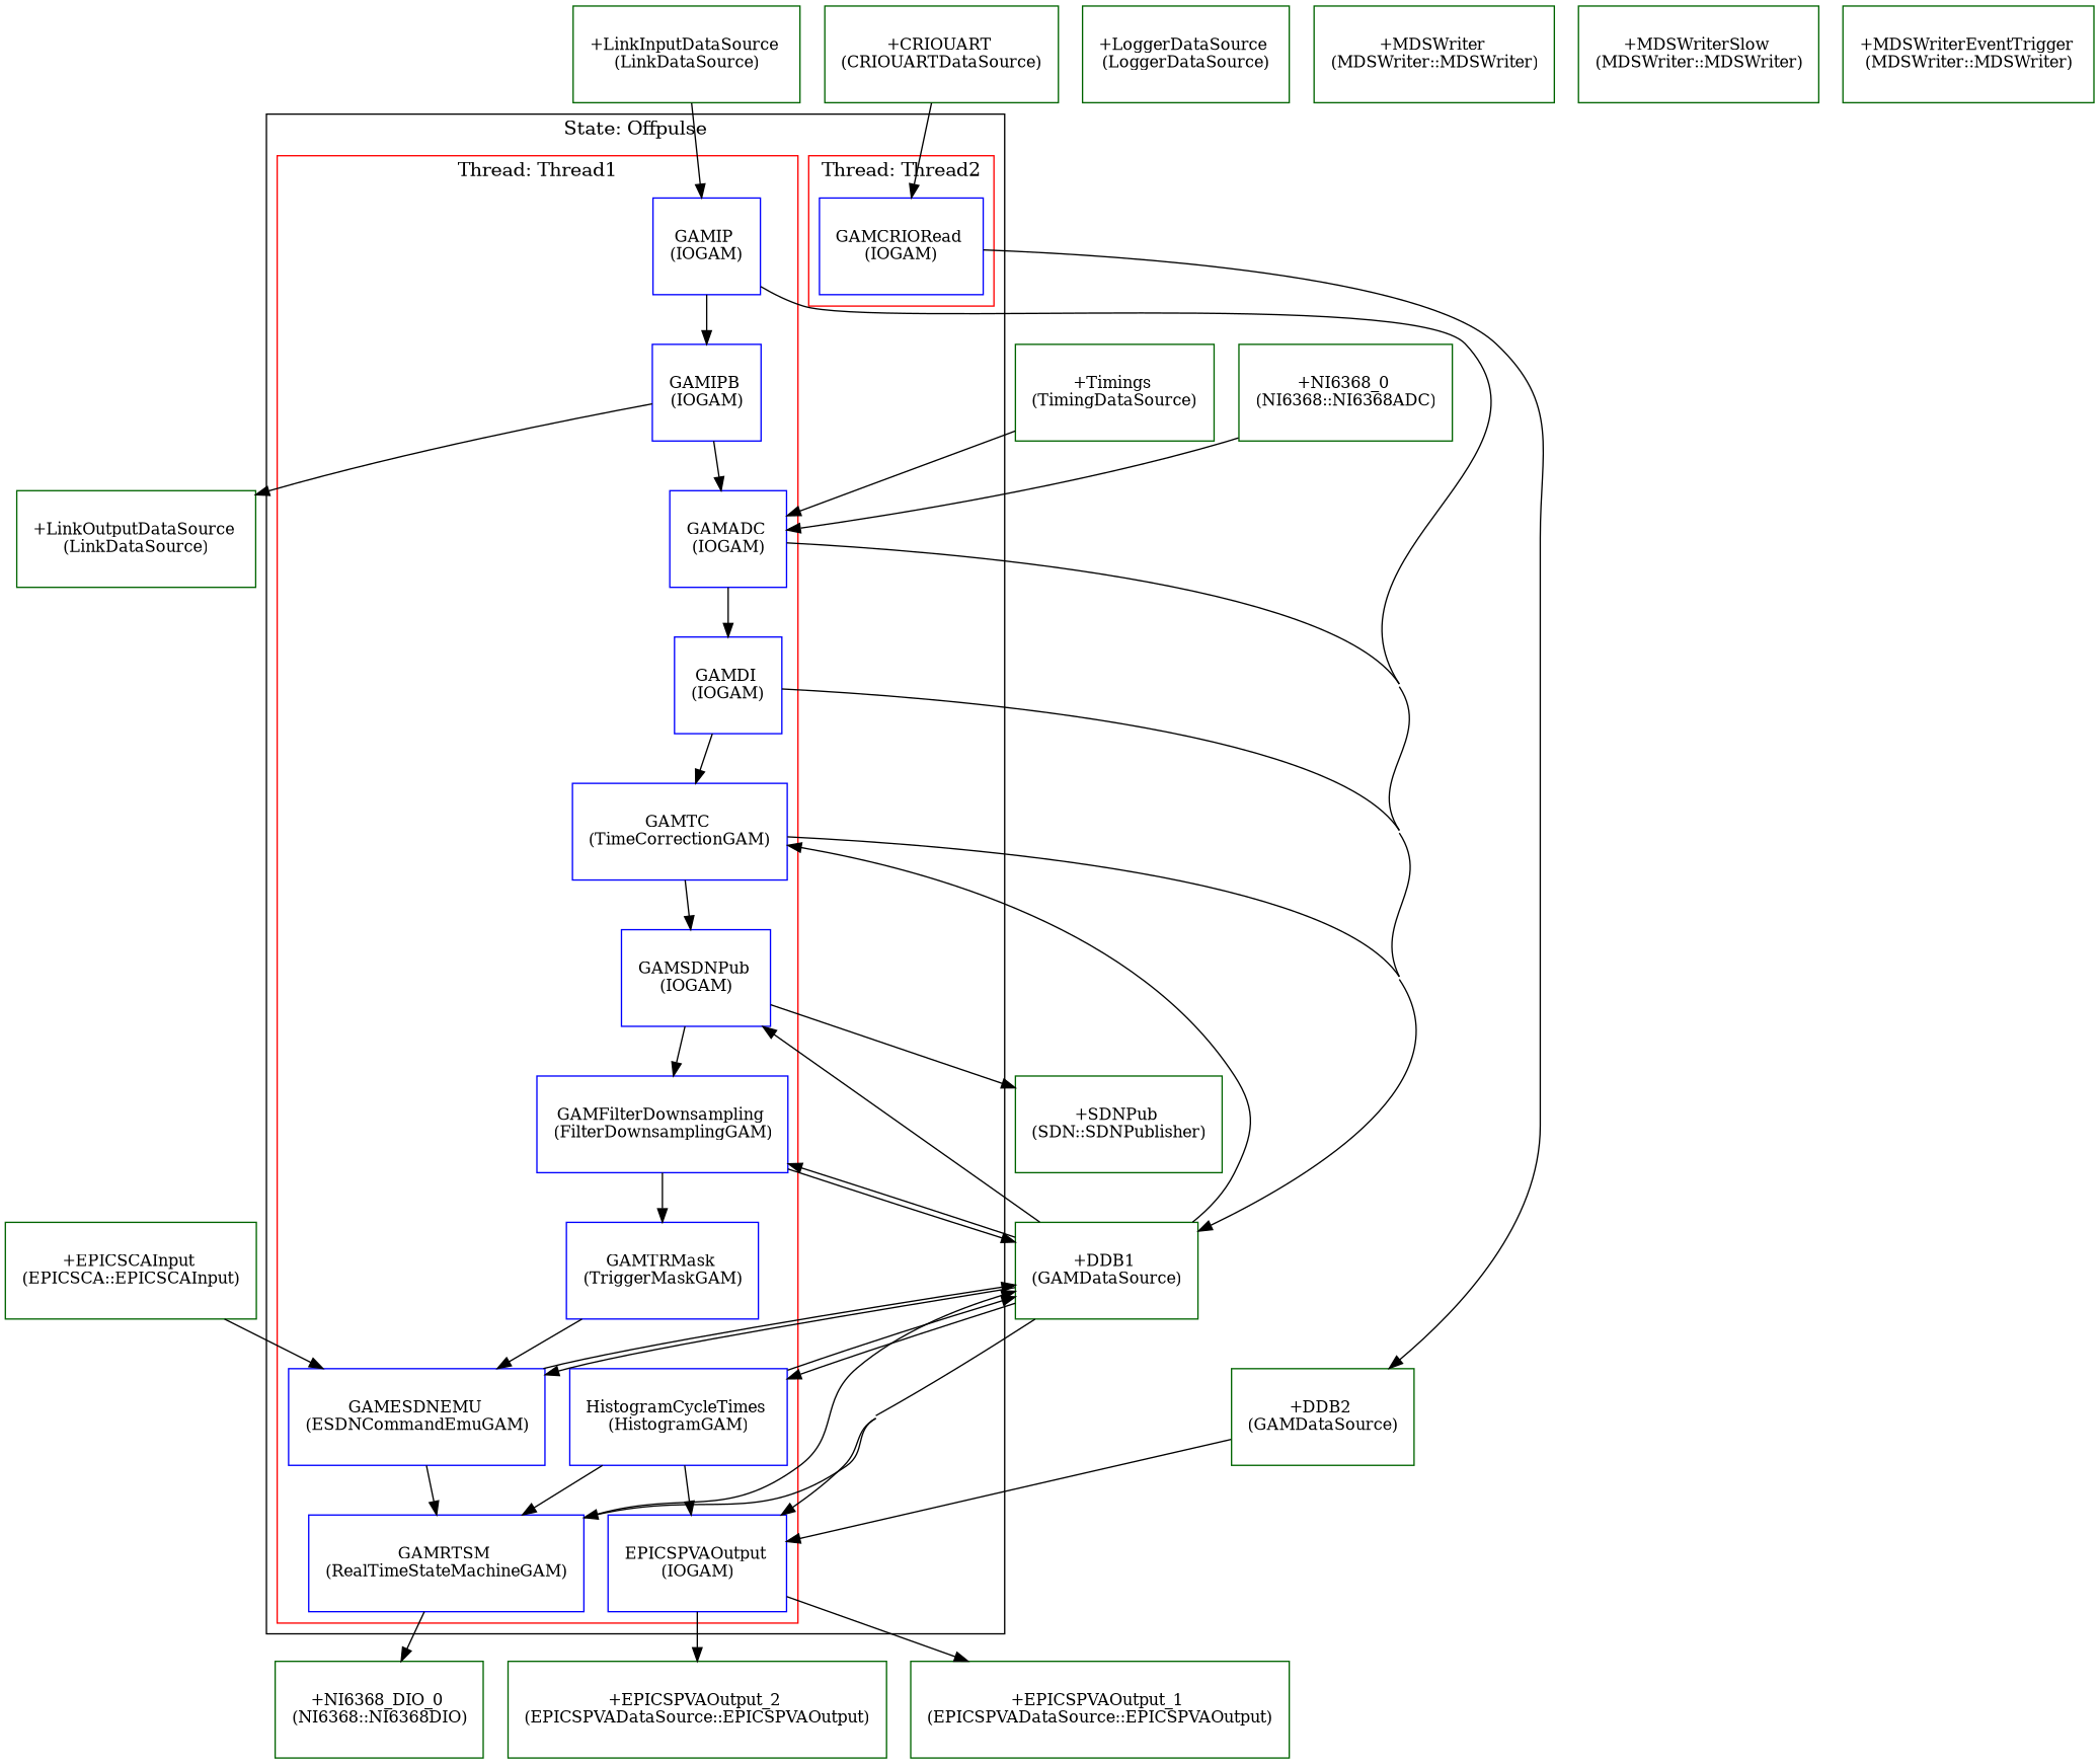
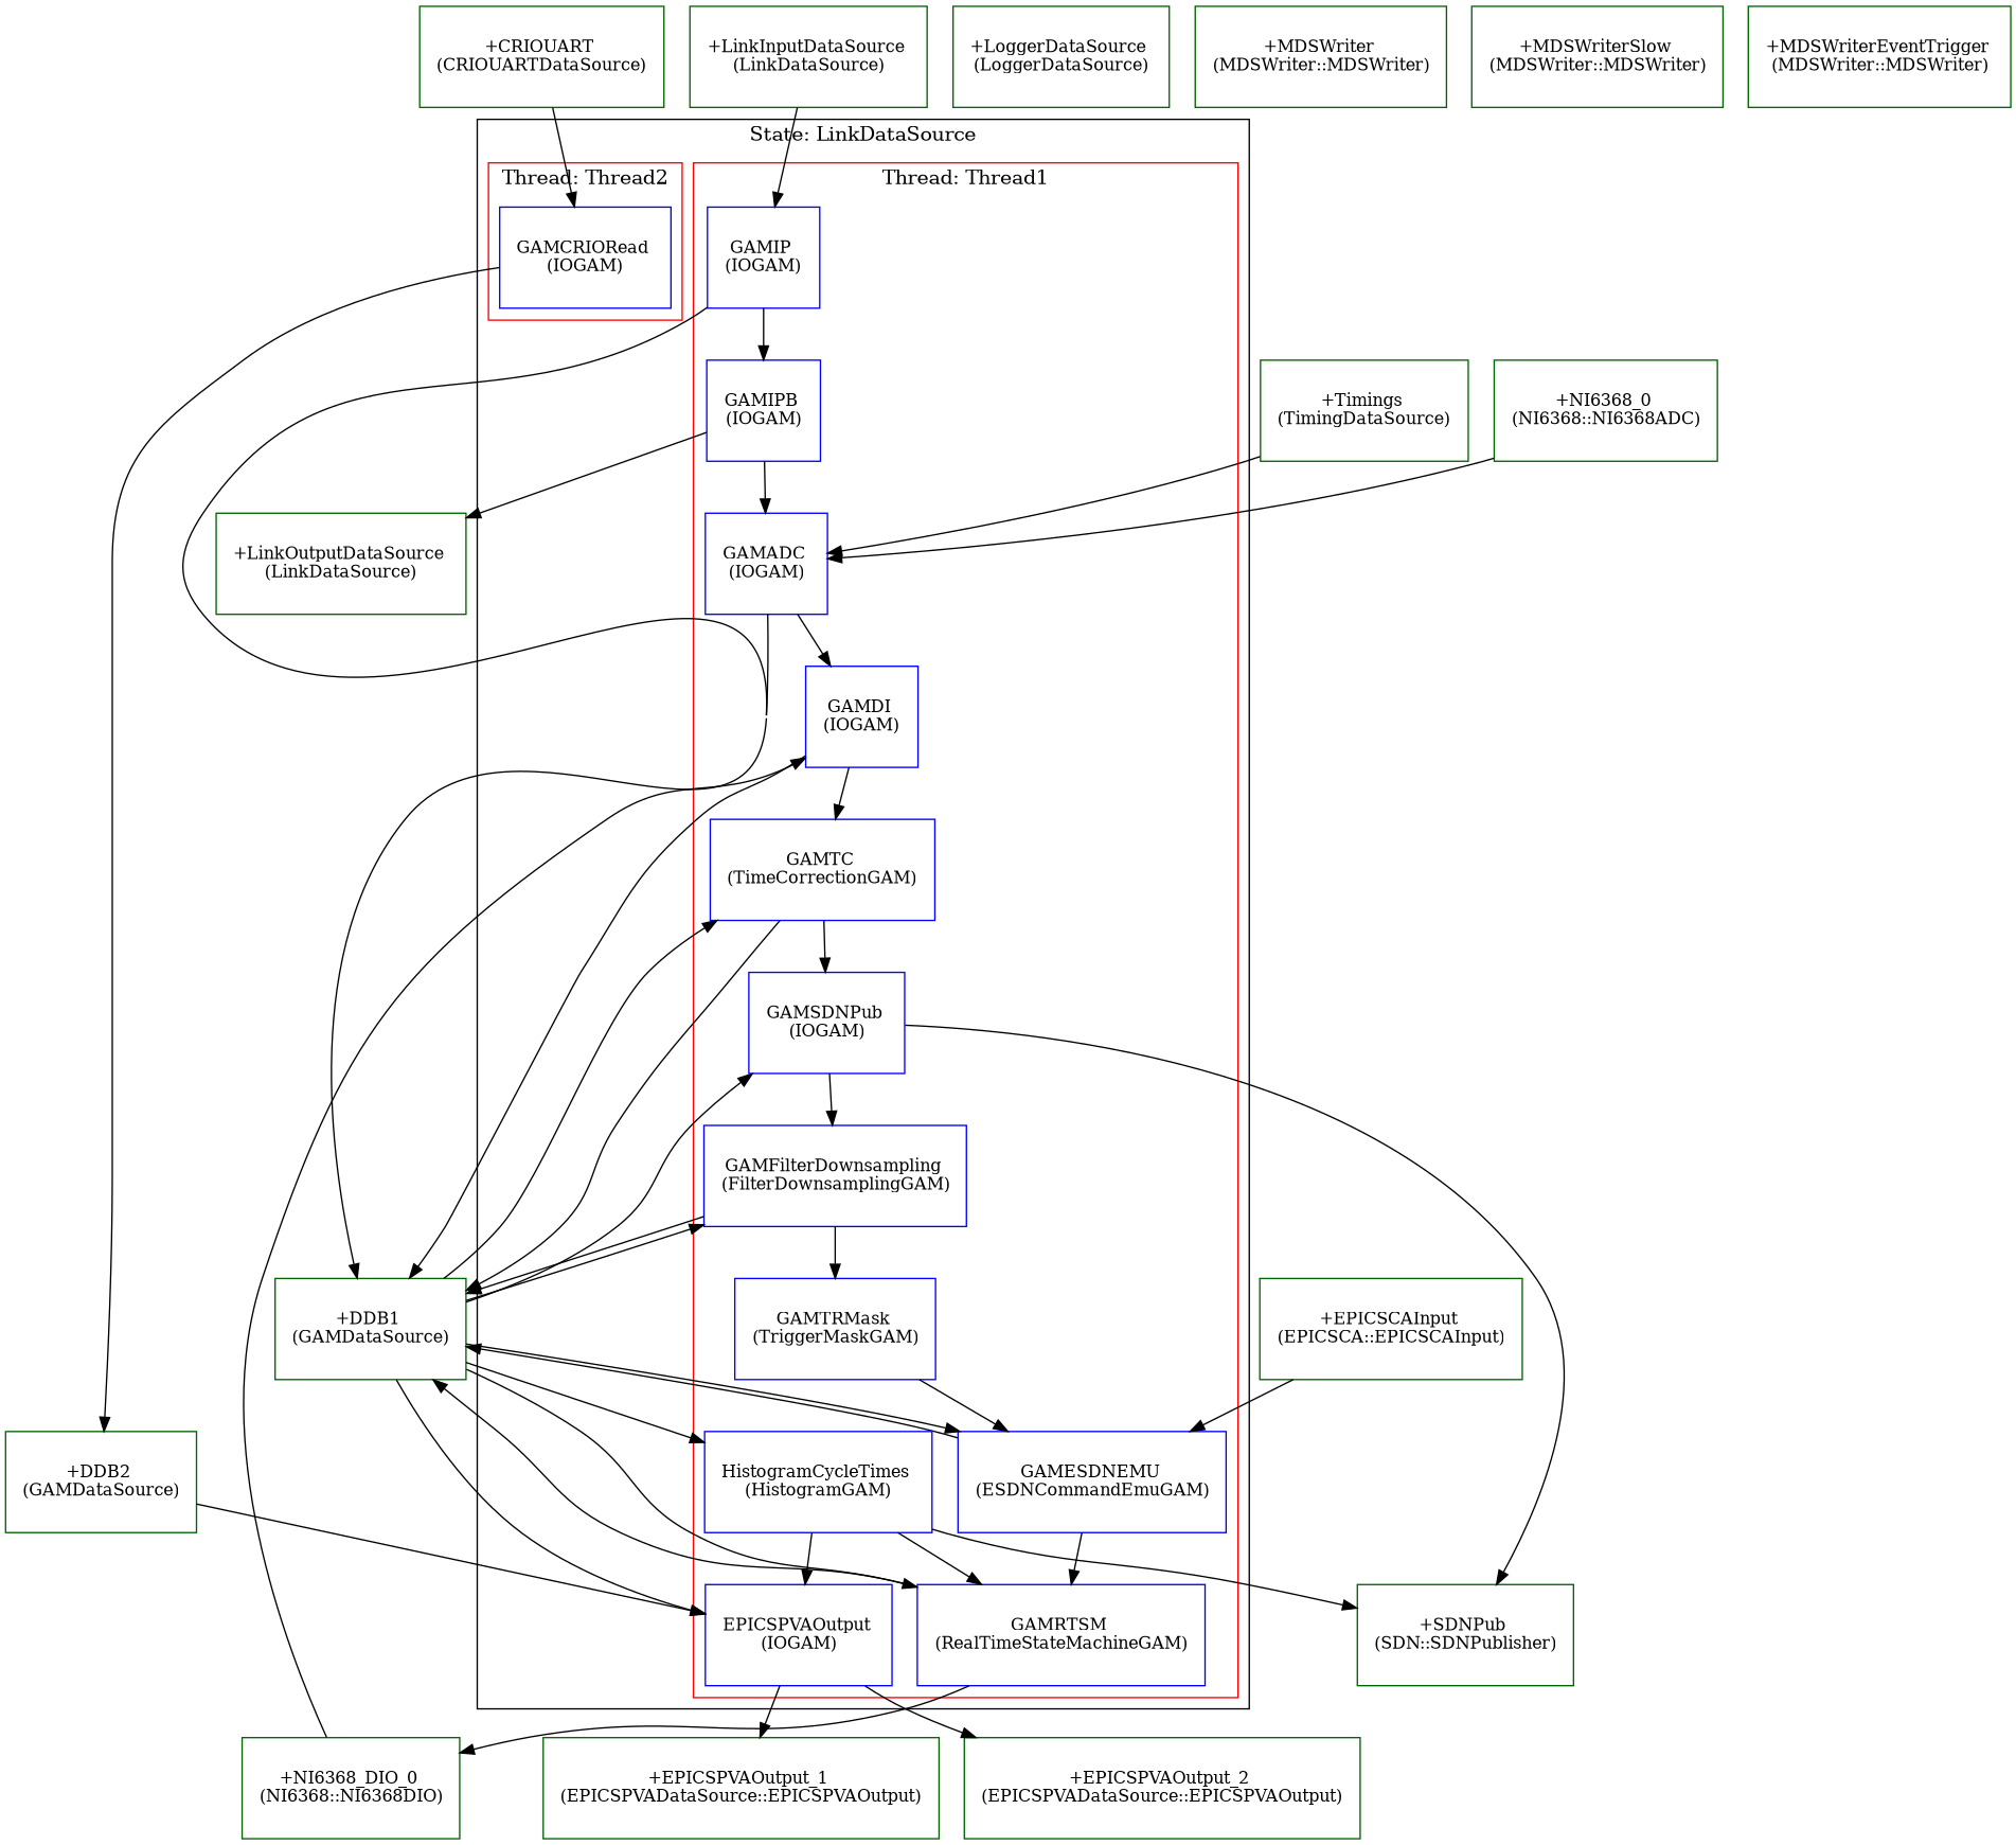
  digraph {
    concentrate=true
    rankdir=TB
    node [color=darkgreen fillcolor=white shape=record style=filled]
    n1 [color=blue label=<<TABLE border="0" cellborder="0"><TR><TD width="60" height="60"><font point-size="12">GAMIP <BR/>(IOGAM)</font></TD></TR></TABLE>>]
    n2 [color=blue label=<<TABLE border="0" cellborder="0"><TR><TD width="60" height="60"><font point-size="12">GAMIPB <BR/>(IOGAM)</font></TD></TR></TABLE>>]
    n3 [color=blue label=<<TABLE border="0" cellborder="0"><TR><TD width="60" height="60"><font point-size="12">GAMADC <BR/>(IOGAM)</font></TD></TR></TABLE>>]
    n4 [color=blue label=<<TABLE border="0" cellborder="0"><TR><TD width="60" height="60"><font point-size="12">GAMDI <BR/>(IOGAM)</font></TD></TR></TABLE>>]
    n5 [color=blue label=<<TABLE border="0" cellborder="0"><TR><TD width="60" height="60"><font point-size="12">GAMTC <BR/>(TimeCorrectionGAM)</font></TD></TR></TABLE>>]
    n6 [color=blue label=<<TABLE border="0" cellborder="0"><TR><TD width="60" height="60"><font point-size="12">GAMSDNPub <BR/>(IOGAM)</font></TD></TR></TABLE>>]
    n7 [color=blue label=<<TABLE border="0" cellborder="0"><TR><TD width="60" height="60"><font point-size="12">GAMFilterDownsampling <BR/>(FilterDownsamplingGAM)</font></TD></TR></TABLE>>]
    n8 [color=blue label=<<TABLE border="0" cellborder="0"><TR><TD width="60" height="60"><font point-size="12">GAMTRMask <BR/>(TriggerMaskGAM)</font></TD></TR></TABLE>>]
    n9 [color=blue label=<<TABLE border="0" cellborder="0"><TR><TD width="60" height="60"><font point-size="12">GAMESDNEMU <BR/>(ESDNCommandEmuGAM)</font></TD></TR></TABLE>>]
    n10 [color=blue label=<<TABLE border="0" cellborder="0"><TR><TD width="60" height="60"><font point-size="12">GAMRTSM <BR/>(RealTimeStateMachineGAM)</font></TD></TR></TABLE>>]
    n11 [color=blue label=<<TABLE border="0" cellborder="0"><TR><TD width="60" height="60"><font point-size="12">HistogramCycleTimes <BR/>(HistogramGAM)</font></TD></TR></TABLE>>]
    n12 [color=blue label=<<TABLE border="0" cellborder="0"><TR><TD width="60" height="60"><font point-size="12">EPICSPVAOutput <BR/>(IOGAM)</font></TD></TR></TABLE>>]
    n13 [color=blue label=<<TABLE border="0" cellborder="0"><TR><TD width="60" height="60"><font point-size="12">GAMCRIORead <BR/>(IOGAM)</font></TD></TR></TABLE>>]
    n14 [label=<<TABLE border="0" cellborder="0"><TR><TD width="60" height="60"><font point-size="12">+DDB1 <BR/>(GAMDataSource)</font></TD></TR></TABLE>>]
    n15 [label=<<TABLE border="0" cellborder="0"><TR><TD width="60" height="60"><font point-size="12">+LinkOutputDataSource <BR/>(LinkDataSource)</font></TD></TR></TABLE>>]
    n16 [label=<<TABLE border="0" cellborder="0"><TR><TD width="60" height="60"><font point-size="12">+SDNPub <BR/>(SDN::SDNPublisher)</font></TD></TR></TABLE>>]
    n17 [label=<<TABLE border="0" cellborder="0"><TR><TD width="60" height="60"><font point-size="12">+NI6368_DIO_0 <BR/>(NI6368::NI6368DIO)</font></TD></TR></TABLE>>]
    n18 [label=<<TABLE border="0" cellborder="0"><TR><TD width="60" height="60"><font point-size="12">+EPICSPVAOutput_1 <BR/>(EPICSPVADataSource::EPICSPVAOutput)</font></TD></TR></TABLE>>]
    n19 [label=<<TABLE border="0" cellborder="0"><TR><TD width="60" height="60"><font point-size="12">+EPICSPVAOutput_2 <BR/>(EPICSPVADataSource::EPICSPVAOutput)</font></TD></TR></TABLE>>]
    n20 [label=<<TABLE border="0" cellborder="0"><TR><TD width="60" height="60"><font point-size="12">+DDB2 <BR/>(GAMDataSource)</font></TD></TR></TABLE>>]
    n21 [label=<<TABLE border="0" cellborder="0"><TR><TD width="60" height="60"><font point-size="12">+LoggerDataSource <BR/>(LoggerDataSource)</font></TD></TR></TABLE>>]
    n22 [label=<<TABLE border="0" cellborder="0"><TR><TD width="60" height="60"><font point-size="12">+Timings <BR/>(TimingDataSource)</font></TD></TR></TABLE>>]
    n23 [label=<<TABLE border="0" cellborder="0"><TR><TD width="60" height="60"><font point-size="12">+NI6368_0 <BR/>(NI6368::NI6368ADC)</font></TD></TR></TABLE>>]
    n24 [label=<<TABLE border="0" cellborder="0"><TR><TD width="60" height="60"><font point-size="12">+MDSWriter <BR/>(MDSWriter::MDSWriter)</font></TD></TR></TABLE>>]
    n25 [label=<<TABLE border="0" cellborder="0"><TR><TD width="60" height="60"><font point-size="12">+MDSWriterSlow <BR/>(MDSWriter::MDSWriter)</font></TD></TR></TABLE>>]
    n26 [label=<<TABLE border="0" cellborder="0"><TR><TD width="60" height="60"><font point-size="12">+MDSWriterEventTrigger <BR/>(MDSWriter::MDSWriter)</font></TD></TR></TABLE>>]
    n27 [label=<<TABLE border="0" cellborder="0"><TR><TD width="60" height="60"><font point-size="12">+CRIOUART <BR/>(CRIOUARTDataSource)</font></TD></TR></TABLE>>]
    n28 [label=<<TABLE border="0" cellborder="0"><TR><TD width="60" height="60"><font point-size="12">+LinkInputDataSource <BR/>(LinkDataSource)</font></TD></TR></TABLE>>]
    n29 [label=<<TABLE border="0" cellborder="0"><TR><TD width="60" height="60"><font point-size="12">+EPICSCAInput <BR/>(EPICSCA::EPICSCAInput)</font></TD></TR></TABLE>>]
    subgraph cluster_1 {
-     label="State: Offpulse"
+     label="State: LinkDataSource"
      subgraph cluster_2 {
        color=red
        label="Thread: Thread1"
        n1
        n2
        n3
        n4
        n5
        n6
        n7
        n8
        n9
        n10
        n11
        n12
      }
      subgraph cluster_3 {
        color=red
        label="Thread: Thread2"
        n13
      }
    }
    n1 -> n2
    n1 -> n14
    n2 -> n3
    n2 -> n15
    n3 -> n4
    n3 -> n14
    n4 -> n5
    n4 -> n14
    n5 -> n6
    n5 -> n14
    n6 -> n7
    n6 -> n16
    n7 -> n8
    n7 -> n14
    n8 -> n9
    n8 -> n14
    n9 -> n10
    n9 -> n14
    n10 -> n14
    n10 -> n17
    n11 -> n10
    n11 -> n12
-   n11 -> n14
+   n11 -> n16
    n12 -> n18
    n12 -> n19
    n13 -> n20
    n14 -> n5
    n14 -> n6
    n14 -> n7
    n14 -> n8
    n14 -> n9
    n14 -> n10
    n14 -> n11
    n14 -> n12
+   n17 -> n4
    n20 -> n12
    n22 -> n3
    n23 -> n3
    n27 -> n13
    n28 -> n1
    n29 -> n9
  }
